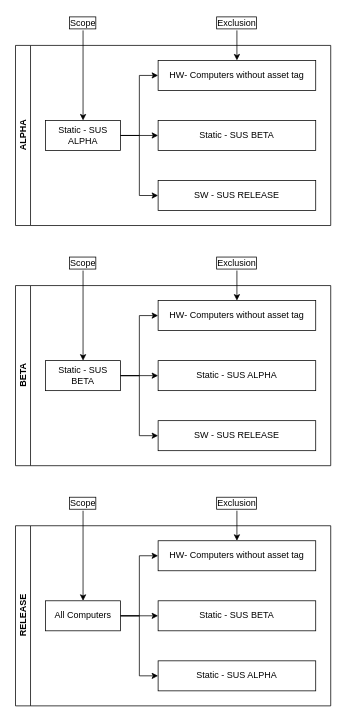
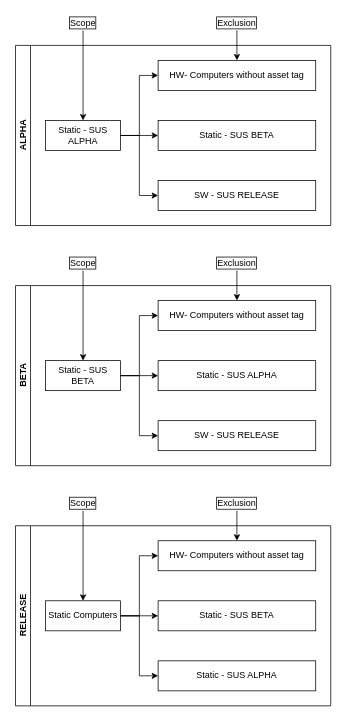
  <mxCell id="0" />
  <mxCell id="1" parent="0" />
  <mxCell id="2" value="Scope" style="text;html=1;strokeColor=none;fillColor=none;align=center;verticalAlign=middle;whiteSpace=wrap;rounded=0;fontFamily=Helvetica;spacing=2;fontStyle=0;labelBorderColor=#000000;fontSize=12;" vertex="1" parent="1"><mxGeometry x="90" y="20" width="40" height="20" as="geometry" /></mxCell>
  <mxCell id="3" value="Exclusion" style="text;html=1;strokeColor=none;fillColor=none;align=center;verticalAlign=middle;whiteSpace=wrap;rounded=0;fontFamily=Helvetica;spacing=2;fontStyle=0;labelBorderColor=#000000;fontSize=12;" vertex="1" parent="1"><mxGeometry x="295" y="20" width="40" height="20" as="geometry" /></mxCell>
  <mxCell id="4" value="ALPHA" style="swimlane;html=1;startSize=20;horizontal=0;childLayout=treeLayout;horizontalTree=1;resizable=0;containerType=tree;fontFamily=Helvetica;fontSize=12;align=center;" vertex="1" parent="1"><mxGeometry x="20" y="60" width="420" height="240" as="geometry" /></mxCell>
  <mxCell id="5" value="Static - SUS ALPHA" style="whiteSpace=wrap;html=1;" vertex="1" parent="4"><mxGeometry x="40" y="100" width="100" height="40" as="geometry" /></mxCell>
  <mxCell id="6" value="HW- Computers without asset tag" style="whiteSpace=wrap;html=1;" vertex="1" parent="4"><mxGeometry x="190" y="20" width="210" height="40" as="geometry" /></mxCell>
  <mxCell id="7" value="" style="edgeStyle=elbowEdgeStyle;elbow=horizontal;html=1;rounded=0;" edge="1" parent="4" source="5" target="6"><mxGeometry relative="1" as="geometry" /></mxCell>
  <mxCell id="8" value="&lt;span style=&quot;caret-color: rgb(0, 0, 0); font-family: Helvetica; font-size: 12px; font-style: normal; font-variant-caps: normal; font-weight: normal; letter-spacing: normal; text-align: center; text-indent: 0px; text-transform: none; word-spacing: 0px; -webkit-text-stroke-width: 0px; text-decoration: none; float: none; display: inline !important;&quot;&gt;Static - SUS BETA&lt;/span&gt;" style="whiteSpace=wrap;html=1;" vertex="1" parent="4"><mxGeometry x="190" y="100" width="210" height="40" as="geometry" /></mxCell>
  <mxCell id="9" value="" style="edgeStyle=elbowEdgeStyle;elbow=horizontal;html=1;rounded=0;" edge="1" parent="4" source="5" target="8"><mxGeometry relative="1" as="geometry" /></mxCell>
  <mxCell id="10" value="" style="edgeStyle=elbowEdgeStyle;elbow=horizontal;html=1;rounded=0;" edge="1" target="11" source="5" parent="4"><mxGeometry relative="1" as="geometry"><mxPoint x="380" y="575" as="sourcePoint" /></mxGeometry></mxCell>
  <mxCell id="11" value="&lt;span style=&quot;caret-color: rgb(0, 0, 0); font-family: Helvetica; font-size: 12px; font-style: normal; font-variant-caps: normal; font-weight: normal; letter-spacing: normal; text-align: center; text-indent: 0px; text-transform: none; word-spacing: 0px; -webkit-text-stroke-width: 0px; text-decoration: none; float: none; display: inline !important;&quot;&gt;SW - SUS RELEASE&lt;/span&gt;" style="whiteSpace=wrap;html=1;" vertex="1" parent="4"><mxGeometry x="190" y="180" width="210" height="40" as="geometry" /></mxCell>
  <mxCell id="12" value="BETA" style="swimlane;html=1;startSize=20;horizontal=0;childLayout=treeLayout;horizontalTree=1;resizable=0;containerType=tree;fontFamily=Helvetica;fontSize=12;align=center;" vertex="1" parent="1"><mxGeometry x="20" y="380" width="420" height="240" as="geometry" /></mxCell>
  <mxCell id="13" value="Static - SUS BETA" style="whiteSpace=wrap;html=1;" vertex="1" parent="12"><mxGeometry x="40" y="100" width="100" height="40" as="geometry" /></mxCell>
  <mxCell id="14" value="HW- Computers without asset tag" style="whiteSpace=wrap;html=1;" vertex="1" parent="12"><mxGeometry x="190" y="20" width="210" height="40" as="geometry" /></mxCell>
  <mxCell id="15" value="" style="edgeStyle=elbowEdgeStyle;elbow=horizontal;html=1;rounded=0;" edge="1" parent="12" source="13" target="14"><mxGeometry relative="1" as="geometry" /></mxCell>
  <mxCell id="16" value="&lt;span style=&quot;font-family: &amp;#34;helvetica&amp;#34; ; font-size: 12px ; font-style: normal ; font-weight: normal ; letter-spacing: normal ; text-align: center ; text-indent: 0px ; text-transform: none ; word-spacing: 0px ; text-decoration: none ; float: none ; display: inline&quot;&gt;Static - SUS ALPHA&lt;/span&gt;" style="whiteSpace=wrap;html=1;" vertex="1" parent="12"><mxGeometry x="190" y="100" width="210" height="40" as="geometry" /></mxCell>
  <mxCell id="17" value="" style="edgeStyle=elbowEdgeStyle;elbow=horizontal;html=1;rounded=0;" edge="1" parent="12" source="13" target="16"><mxGeometry relative="1" as="geometry" /></mxCell>
  <mxCell id="18" value="" style="edgeStyle=elbowEdgeStyle;elbow=horizontal;html=1;rounded=0;" edge="1" parent="12" source="13" target="19"><mxGeometry relative="1" as="geometry"><mxPoint x="380" y="575" as="sourcePoint" /></mxGeometry></mxCell>
  <mxCell id="19" value="&lt;span style=&quot;caret-color: rgb(0, 0, 0); font-family: Helvetica; font-size: 12px; font-style: normal; font-variant-caps: normal; font-weight: normal; letter-spacing: normal; text-align: center; text-indent: 0px; text-transform: none; word-spacing: 0px; -webkit-text-stroke-width: 0px; text-decoration: none; float: none; display: inline !important;&quot;&gt;SW - SUS RELEASE&lt;/span&gt;" style="whiteSpace=wrap;html=1;" vertex="1" parent="12"><mxGeometry x="190" y="180" width="210" height="40" as="geometry" /></mxCell>
  <mxCell id="20" value="RELEASE" style="swimlane;html=1;startSize=20;horizontal=0;childLayout=treeLayout;horizontalTree=1;resizable=0;containerType=tree;fontFamily=Helvetica;fontSize=12;align=center;" vertex="1" parent="1"><mxGeometry x="20" y="700" width="420" height="240" as="geometry" /></mxCell>
- <mxCell id="21" value="All Computers" style="whiteSpace=wrap;html=1;" vertex="1" parent="20"><mxGeometry x="40" y="100" width="100" height="40" as="geometry" /></mxCell>
+ <mxCell id="21" value="Static Computers" style="whiteSpace=wrap;html=1;" vertex="1" parent="20"><mxGeometry x="40" y="100" width="100" height="40" as="geometry" /></mxCell>
  <mxCell id="22" value="HW- Computers without asset tag" style="whiteSpace=wrap;html=1;" vertex="1" parent="20"><mxGeometry x="190" y="20" width="210" height="40" as="geometry" /></mxCell>
  <mxCell id="23" value="" style="edgeStyle=elbowEdgeStyle;elbow=horizontal;html=1;rounded=0;" edge="1" parent="20" source="21" target="22"><mxGeometry relative="1" as="geometry" /></mxCell>
  <mxCell id="24" value="&lt;span style=&quot;caret-color: rgb(0, 0, 0); font-family: Helvetica; font-size: 12px; font-style: normal; font-variant-caps: normal; font-weight: normal; letter-spacing: normal; text-align: center; text-indent: 0px; text-transform: none; word-spacing: 0px; -webkit-text-stroke-width: 0px; text-decoration: none; float: none; display: inline !important;&quot;&gt;Static - SUS BETA&lt;/span&gt;" style="whiteSpace=wrap;html=1;" vertex="1" parent="20"><mxGeometry x="190" y="100" width="210" height="40" as="geometry" /></mxCell>
  <mxCell id="25" value="" style="edgeStyle=elbowEdgeStyle;elbow=horizontal;html=1;rounded=0;" edge="1" parent="20" source="21" target="24"><mxGeometry relative="1" as="geometry" /></mxCell>
  <mxCell id="26" value="" style="edgeStyle=elbowEdgeStyle;elbow=horizontal;html=1;rounded=0;" edge="1" parent="20" source="21" target="27"><mxGeometry relative="1" as="geometry"><mxPoint x="380" y="575" as="sourcePoint" /></mxGeometry></mxCell>
  <mxCell id="27" value="&lt;span style=&quot;font-family: &amp;#34;helvetica&amp;#34;&quot;&gt;Static - SUS ALPHA&lt;/span&gt;" style="whiteSpace=wrap;html=1;" vertex="1" parent="20"><mxGeometry x="190" y="180" width="210" height="40" as="geometry" /></mxCell>
  <mxCell id="28" value="" style="endArrow=classic;html=1;fontFamily=Helvetica;fontSize=12;exitX=0.5;exitY=1;exitDx=0;exitDy=0;entryX=0.5;entryY=0;entryDx=0;entryDy=0;" edge="1" parent="1" source="2" target="5"><mxGeometry width="50" height="50" relative="1" as="geometry"><mxPoint x="109.5" y="80" as="sourcePoint" /><mxPoint x="109.5" y="160" as="targetPoint" /></mxGeometry></mxCell>
  <mxCell id="29" value="" style="endArrow=classic;html=1;fontFamily=Helvetica;fontSize=12;exitX=0.5;exitY=1;exitDx=0;exitDy=0;entryX=0.5;entryY=0;entryDx=0;entryDy=0;" edge="1" parent="1" source="3" target="6"><mxGeometry width="50" height="50" relative="1" as="geometry"><mxPoint x="350" y="450" as="sourcePoint" /><mxPoint x="400" y="400" as="targetPoint" /></mxGeometry></mxCell>
  <mxCell id="30" value="Scope" style="text;html=1;strokeColor=none;fillColor=none;align=center;verticalAlign=middle;whiteSpace=wrap;rounded=0;fontFamily=Helvetica;spacing=2;fontStyle=0;labelBorderColor=#000000;fontSize=12;" vertex="1" parent="1"><mxGeometry x="90" y="340" width="40" height="20" as="geometry" /></mxCell>
  <mxCell id="31" value="Exclusion" style="text;html=1;strokeColor=none;fillColor=none;align=center;verticalAlign=middle;whiteSpace=wrap;rounded=0;fontFamily=Helvetica;spacing=2;fontStyle=0;labelBorderColor=#000000;fontSize=12;" vertex="1" parent="1"><mxGeometry x="295" y="340" width="40" height="20" as="geometry" /></mxCell>
  <mxCell id="32" value="" style="endArrow=classic;html=1;fontFamily=Helvetica;fontSize=12;exitX=0.5;exitY=1;exitDx=0;exitDy=0;entryX=0.5;entryY=0;entryDx=0;entryDy=0;" edge="1" parent="1" source="30"><mxGeometry width="50" height="50" relative="1" as="geometry"><mxPoint x="109.5" y="400" as="sourcePoint" /><mxPoint x="110" y="480" as="targetPoint" /></mxGeometry></mxCell>
  <mxCell id="33" value="" style="endArrow=classic;html=1;fontFamily=Helvetica;fontSize=12;exitX=0.5;exitY=1;exitDx=0;exitDy=0;entryX=0.5;entryY=0;entryDx=0;entryDy=0;" edge="1" parent="1" source="31"><mxGeometry width="50" height="50" relative="1" as="geometry"><mxPoint x="350" y="770" as="sourcePoint" /><mxPoint x="315" y="400" as="targetPoint" /></mxGeometry></mxCell>
  <mxCell id="34" value="Scope" style="text;html=1;strokeColor=none;fillColor=none;align=center;verticalAlign=middle;whiteSpace=wrap;rounded=0;fontFamily=Helvetica;spacing=2;fontStyle=0;labelBorderColor=#000000;fontSize=12;" vertex="1" parent="1"><mxGeometry x="90" y="660" width="40" height="20" as="geometry" /></mxCell>
  <mxCell id="35" value="Exclusion" style="text;html=1;strokeColor=none;fillColor=none;align=center;verticalAlign=middle;whiteSpace=wrap;rounded=0;fontFamily=Helvetica;spacing=2;fontStyle=0;labelBorderColor=#000000;fontSize=12;" vertex="1" parent="1"><mxGeometry x="295" y="660" width="40" height="20" as="geometry" /></mxCell>
  <mxCell id="36" value="" style="endArrow=classic;html=1;fontFamily=Helvetica;fontSize=12;exitX=0.5;exitY=1;exitDx=0;exitDy=0;entryX=0.5;entryY=0;entryDx=0;entryDy=0;" edge="1" parent="1" source="34"><mxGeometry width="50" height="50" relative="1" as="geometry"><mxPoint x="109.5" y="720" as="sourcePoint" /><mxPoint x="110" y="800" as="targetPoint" /></mxGeometry></mxCell>
  <mxCell id="37" value="" style="endArrow=classic;html=1;fontFamily=Helvetica;fontSize=12;exitX=0.5;exitY=1;exitDx=0;exitDy=0;entryX=0.5;entryY=0;entryDx=0;entryDy=0;" edge="1" parent="1" source="35"><mxGeometry width="50" height="50" relative="1" as="geometry"><mxPoint x="350" y="1090" as="sourcePoint" /><mxPoint x="315" y="720" as="targetPoint" /></mxGeometry></mxCell>
